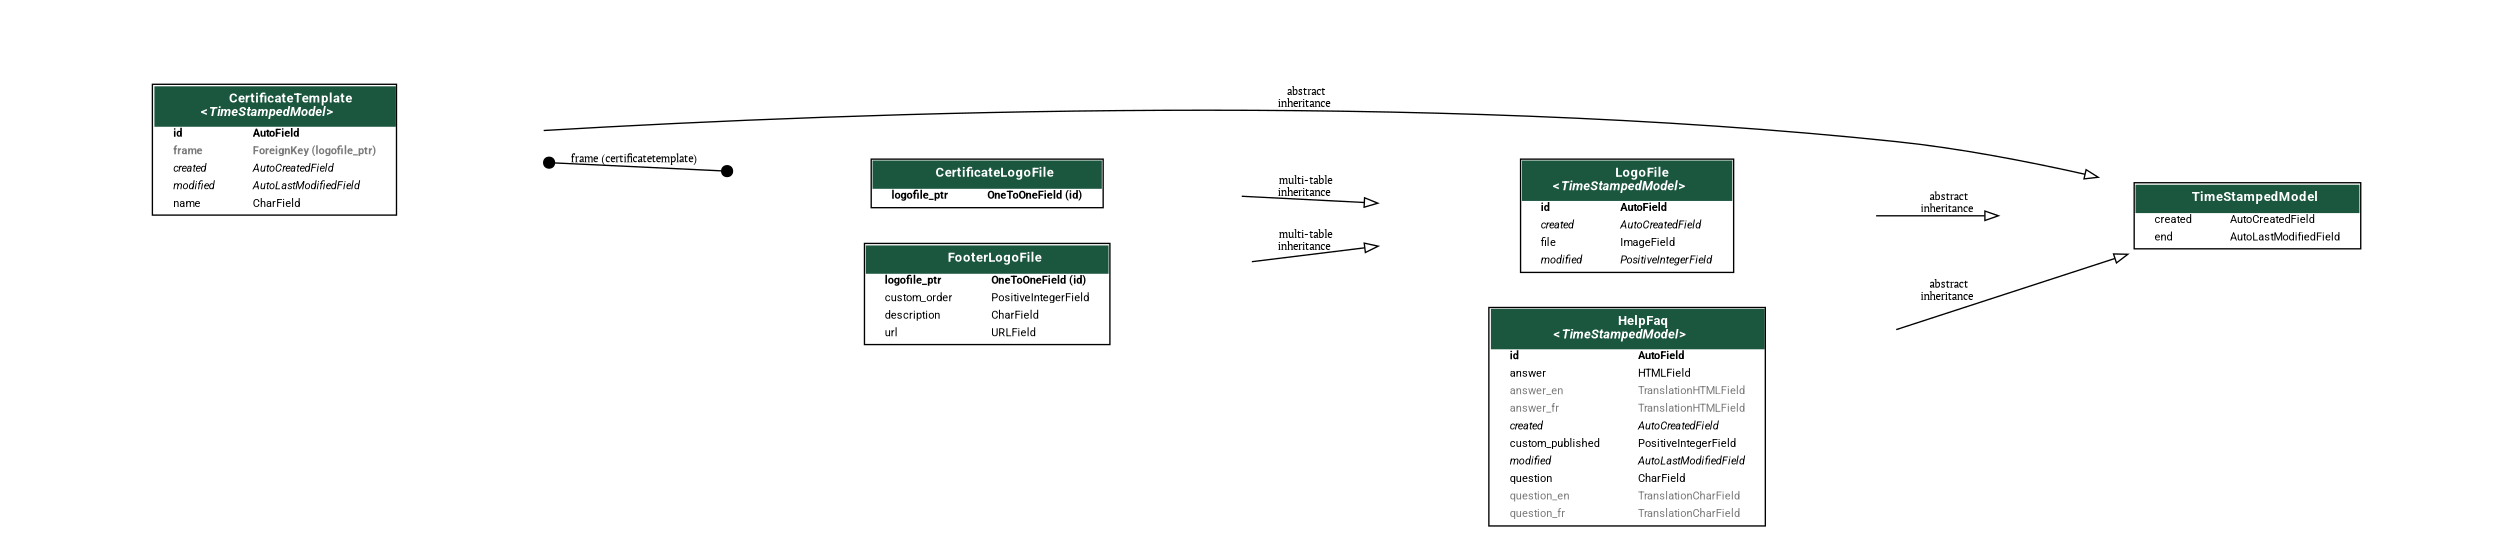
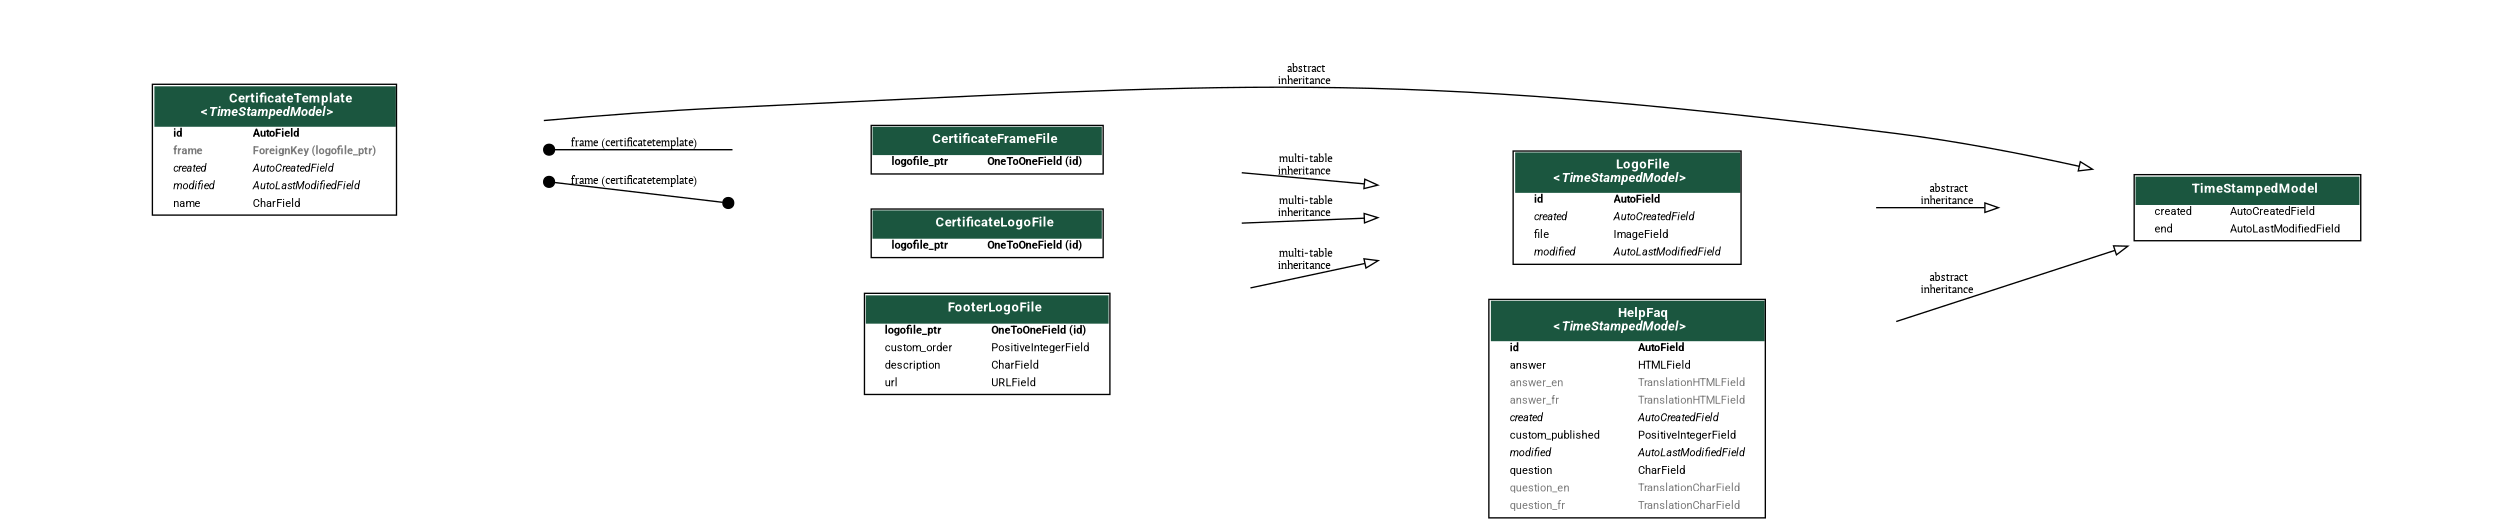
  digraph {
    fontname="PT Serif"
    fontsize=8
    rankdir=LR
    splines=true
    node [fontname="PT Serif" fontsize=8 shape=plaintext]
    edge [arrowhead=empty arrowtail=none dir=both fontname="PT Serif" fontsize=8]
    n1 [height=0.79167 label=<     <TABLE BGCOLOR="white" BORDER="1" CELLBORDER="0" CELLSPACING="0">     <TR><TD COLSPAN="2" CELLPADDING="5" ALIGN="CENTER" BGCOLOR="#1b563f">     <FONT FACE="Roboto" COLOR="white" POINT-SIZE="10"><B>     TimeStampedModel     </B></FONT></TD></TR>           <TR><TD ALIGN="LEFT" BORDER="0">     <FONT FACE="Roboto">created</FONT>     </TD><TD ALIGN="LEFT">     <FONT FACE="Roboto">AutoCreatedField</FONT>     </TD></TR>              <TR><TD ALIGN="LEFT" BORDER="0">     <FONT FACE="Roboto">end</FONT>     </TD><TD ALIGN="LEFT">     <FONT FACE="Roboto">AutoLastModifiedField</FONT>     </TD></TR>           </TABLE>     > width=5.125]
-   n2 [height=1.2778 label=<     <TABLE BGCOLOR="white" BORDER="1" CELLBORDER="0" CELLSPACING="0">     <TR><TD COLSPAN="2" CELLPADDING="5" ALIGN="CENTER" BGCOLOR="#1b563f">     <FONT FACE="Roboto" COLOR="white" POINT-SIZE="10"><B>     LogoFile<BR/>&lt;<FONT FACE="Roboto"><I>TimeStampedModel</I></FONT>&gt;     </B></FONT></TD></TR>           <TR><TD ALIGN="LEFT" BORDER="0">     <FONT FACE="Roboto"><B>id</B></FONT>     </TD><TD ALIGN="LEFT">     <FONT FACE="Roboto"><B>AutoField</B></FONT>     </TD></TR>              <TR><TD ALIGN="LEFT" BORDER="0">     <FONT FACE="Roboto"><I>created</I></FONT>     </TD><TD ALIGN="LEFT">     <FONT FACE="Roboto"><I>AutoCreatedField</I></FONT>     </TD></TR>              <TR><TD ALIGN="LEFT" BORDER="0">     <FONT FACE="Roboto">file</FONT>     </TD><TD ALIGN="LEFT">     <FONT FACE="Roboto">ImageField</FONT>     </TD></TR>              <TR><TD ALIGN="LEFT" BORDER="0">     <FONT FACE="Roboto"><I>modified</I></FONT>     </TD><TD ALIGN="LEFT">     <FONT FACE="Roboto"><I>PositiveIntegerField</I></FONT>     </TD></TR>           </TABLE>     > width=5.125]
+   n2 [height=1.2778 label=<     <TABLE BGCOLOR="white" BORDER="1" CELLBORDER="0" CELLSPACING="0">     <TR><TD COLSPAN="2" CELLPADDING="5" ALIGN="CENTER" BGCOLOR="#1b563f">     <FONT FACE="Roboto" COLOR="white" POINT-SIZE="10"><B>     LogoFile<BR/>&lt;<FONT FACE="Roboto"><I>TimeStampedModel</I></FONT>&gt;     </B></FONT></TD></TR>           <TR><TD ALIGN="LEFT" BORDER="0">     <FONT FACE="Roboto"><B>id</B></FONT>     </TD><TD ALIGN="LEFT">     <FONT FACE="Roboto"><B>AutoField</B></FONT>     </TD></TR>              <TR><TD ALIGN="LEFT" BORDER="0">     <FONT FACE="Roboto"><I>created</I></FONT>     </TD><TD ALIGN="LEFT">     <FONT FACE="Roboto"><I>AutoCreatedField</I></FONT>     </TD></TR>              <TR><TD ALIGN="LEFT" BORDER="0">     <FONT FACE="Roboto">file</FONT>     </TD><TD ALIGN="LEFT">     <FONT FACE="Roboto">ImageField</FONT>     </TD></TR>              <TR><TD ALIGN="LEFT" BORDER="0">     <FONT FACE="Roboto"><I>modified</I></FONT>     </TD><TD ALIGN="LEFT">     <FONT FACE="Roboto"><I>AutoLastModifiedField</I></FONT>     </TD></TR>           </TABLE>     > width=5.125]
+   n3 [height=0.61111 label=<     <TABLE BGCOLOR="white" BORDER="1" CELLBORDER="0" CELLSPACING="0">     <TR><TD COLSPAN="2" CELLPADDING="5" ALIGN="CENTER" BGCOLOR="#1b563f">     <FONT FACE="Roboto" COLOR="white" POINT-SIZE="10"><B>     CertificateFrameFile     </B></FONT></TD></TR>           <TR><TD ALIGN="LEFT" BORDER="0">     <FONT FACE="Roboto"><B>logofile_ptr</B></FONT>     </TD><TD ALIGN="LEFT">     <FONT FACE="Roboto"><B>OneToOneField (id)</B></FONT>     </TD></TR>           </TABLE>     > width=5.2361]
    n4 [height=0.61111 label=<     <TABLE BGCOLOR="white" BORDER="1" CELLBORDER="0" CELLSPACING="0">     <TR><TD COLSPAN="2" CELLPADDING="5" ALIGN="CENTER" BGCOLOR="#1b563f">     <FONT FACE="Roboto" COLOR="white" POINT-SIZE="10"><B>     CertificateLogoFile     </B></FONT></TD></TR>           <TR><TD ALIGN="LEFT" BORDER="0">     <FONT FACE="Roboto"><B>logofile_ptr</B></FONT>     </TD><TD ALIGN="LEFT">     <FONT FACE="Roboto"><B>OneToOneField (id)</B></FONT>     </TD></TR>           </TABLE>     > width=5.2361]
    n5 [height=1.4583 label=<     <TABLE BGCOLOR="white" BORDER="1" CELLBORDER="0" CELLSPACING="0">     <TR><TD COLSPAN="2" CELLPADDING="5" ALIGN="CENTER" BGCOLOR="#1b563f">     <FONT FACE="Roboto" COLOR="white" POINT-SIZE="10"><B>     CertificateTemplate<BR/>&lt;<FONT FACE="Roboto"><I>TimeStampedModel</I></FONT>&gt;     </B></FONT></TD></TR>           <TR><TD ALIGN="LEFT" BORDER="0">     <FONT FACE="Roboto"><B>id</B></FONT>     </TD><TD ALIGN="LEFT">     <FONT FACE="Roboto"><B>AutoField</B></FONT>     </TD></TR>              <TR><TD ALIGN="LEFT" BORDER="0">     <FONT COLOR="#7B7B7B" FACE="Roboto"><B>frame</B></FONT>     </TD><TD ALIGN="LEFT">     <FONT COLOR="#7B7B7B" FACE="Roboto"><B>ForeignKey (logofile_ptr)</B></FONT>     </TD></TR>              <TR><TD ALIGN="LEFT" BORDER="0">     <FONT FACE="Roboto"><I>created</I></FONT>     </TD><TD ALIGN="LEFT">     <FONT FACE="Roboto"><I>AutoCreatedField</I></FONT>     </TD></TR>              <TR><TD ALIGN="LEFT" BORDER="0">     <FONT FACE="Roboto"><I>modified</I></FONT>     </TD><TD ALIGN="LEFT">     <FONT FACE="Roboto"><I>AutoLastModifiedField</I></FONT>     </TD></TR>              <TR><TD ALIGN="LEFT" BORDER="0">     <FONT FACE="Roboto">name</FONT>     </TD><TD ALIGN="LEFT">     <FONT FACE="Roboto">CharField</FONT>     </TD></TR>           </TABLE>     > width=5.5417]
    n6 [height=1.1528 label=<     <TABLE BGCOLOR="white" BORDER="1" CELLBORDER="0" CELLSPACING="0">     <TR><TD COLSPAN="2" CELLPADDING="5" ALIGN="CENTER" BGCOLOR="#1b563f">     <FONT FACE="Roboto" COLOR="white" POINT-SIZE="10"><B>     FooterLogoFile     </B></FONT></TD></TR>           <TR><TD ALIGN="LEFT" BORDER="0">     <FONT FACE="Roboto"><B>logofile_ptr</B></FONT>     </TD><TD ALIGN="LEFT">     <FONT FACE="Roboto"><B>OneToOneField (id)</B></FONT>     </TD></TR>              <TR><TD ALIGN="LEFT" BORDER="0">     <FONT FACE="Roboto">custom_order</FONT>     </TD><TD ALIGN="LEFT">     <FONT FACE="Roboto">PositiveIntegerField</FONT>     </TD></TR>              <TR><TD ALIGN="LEFT" BORDER="0">     <FONT FACE="Roboto">description</FONT>     </TD><TD ALIGN="LEFT">     <FONT FACE="Roboto">CharField</FONT>     </TD></TR>              <TR><TD ALIGN="LEFT" BORDER="0">     <FONT FACE="Roboto">url</FONT>     </TD><TD ALIGN="LEFT">     <FONT FACE="Roboto">URLField</FONT>     </TD></TR>           </TABLE>     > width=5.4444]
    n7 [height=2.3611 label=<     <TABLE BGCOLOR="white" BORDER="1" CELLBORDER="0" CELLSPACING="0">     <TR><TD COLSPAN="2" CELLPADDING="5" ALIGN="CENTER" BGCOLOR="#1b563f">     <FONT FACE="Roboto" COLOR="white" POINT-SIZE="10"><B>     HelpFaq<BR/>&lt;<FONT FACE="Roboto"><I>TimeStampedModel</I></FONT>&gt;     </B></FONT></TD></TR>           <TR><TD ALIGN="LEFT" BORDER="0">     <FONT FACE="Roboto"><B>id</B></FONT>     </TD><TD ALIGN="LEFT">     <FONT FACE="Roboto"><B>AutoField</B></FONT>     </TD></TR>              <TR><TD ALIGN="LEFT" BORDER="0">     <FONT FACE="Roboto">answer</FONT>     </TD><TD ALIGN="LEFT">     <FONT FACE="Roboto">HTMLField</FONT>     </TD></TR>              <TR><TD ALIGN="LEFT" BORDER="0">     <FONT COLOR="#7B7B7B" FACE="Roboto">answer_en</FONT>     </TD><TD ALIGN="LEFT">     <FONT COLOR="#7B7B7B" FACE="Roboto">TranslationHTMLField</FONT>     </TD></TR>              <TR><TD ALIGN="LEFT" BORDER="0">     <FONT COLOR="#7B7B7B" FACE="Roboto">answer_fr</FONT>     </TD><TD ALIGN="LEFT">     <FONT COLOR="#7B7B7B" FACE="Roboto">TranslationHTMLField</FONT>     </TD></TR>              <TR><TD ALIGN="LEFT" BORDER="0">     <FONT FACE="Roboto"><I>created</I></FONT>     </TD><TD ALIGN="LEFT">     <FONT FACE="Roboto"><I>AutoCreatedField</I></FONT>     </TD></TR>              <TR><TD ALIGN="LEFT" BORDER="0">     <FONT FACE="Roboto">custom_published</FONT>     </TD><TD ALIGN="LEFT">     <FONT FACE="Roboto">PositiveIntegerField</FONT>     </TD></TR>              <TR><TD ALIGN="LEFT" BORDER="0">     <FONT FACE="Roboto"><I>modified</I></FONT>     </TD><TD ALIGN="LEFT">     <FONT FACE="Roboto"><I>AutoLastModifiedField</I></FONT>     </TD></TR>              <TR><TD ALIGN="LEFT" BORDER="0">     <FONT FACE="Roboto">question</FONT>     </TD><TD ALIGN="LEFT">     <FONT FACE="Roboto">CharField</FONT>     </TD></TR>              <TR><TD ALIGN="LEFT" BORDER="0">     <FONT COLOR="#7B7B7B" FACE="Roboto">question_en</FONT>     </TD><TD ALIGN="LEFT">     <FONT COLOR="#7B7B7B" FACE="Roboto">TranslationCharField</FONT>     </TD></TR>              <TR><TD ALIGN="LEFT" BORDER="0">     <FONT COLOR="#7B7B7B" FACE="Roboto">question_fr</FONT>     </TD><TD ALIGN="LEFT">     <FONT COLOR="#7B7B7B" FACE="Roboto">TranslationCharField</FONT>     </TD></TR>           </TABLE>     > width=5.5417]
    "\n\n\n" [height=0.5 width=0.75]
    n2 -> n1 [label=" abstract\ninheritance"]
+   n3 -> n2 [label=" multi-table\ninheritance"]
    n4 -> n2 [label=" multi-table\ninheritance"]
    n5 -> n1 [label=" abstract\ninheritance"]
+   n5 -> n3 [arrowhead=none arrowtail=dot label=" frame (certificatetemplate)"]
    n5 -> n4 [arrowhead=dot arrowtail=dot label=" frame (certificatetemplate)"]
    n6 -> n2 [label=" multi-table\ninheritance"]
    n7 -> n1 [label=" abstract\ninheritance"]
  }
